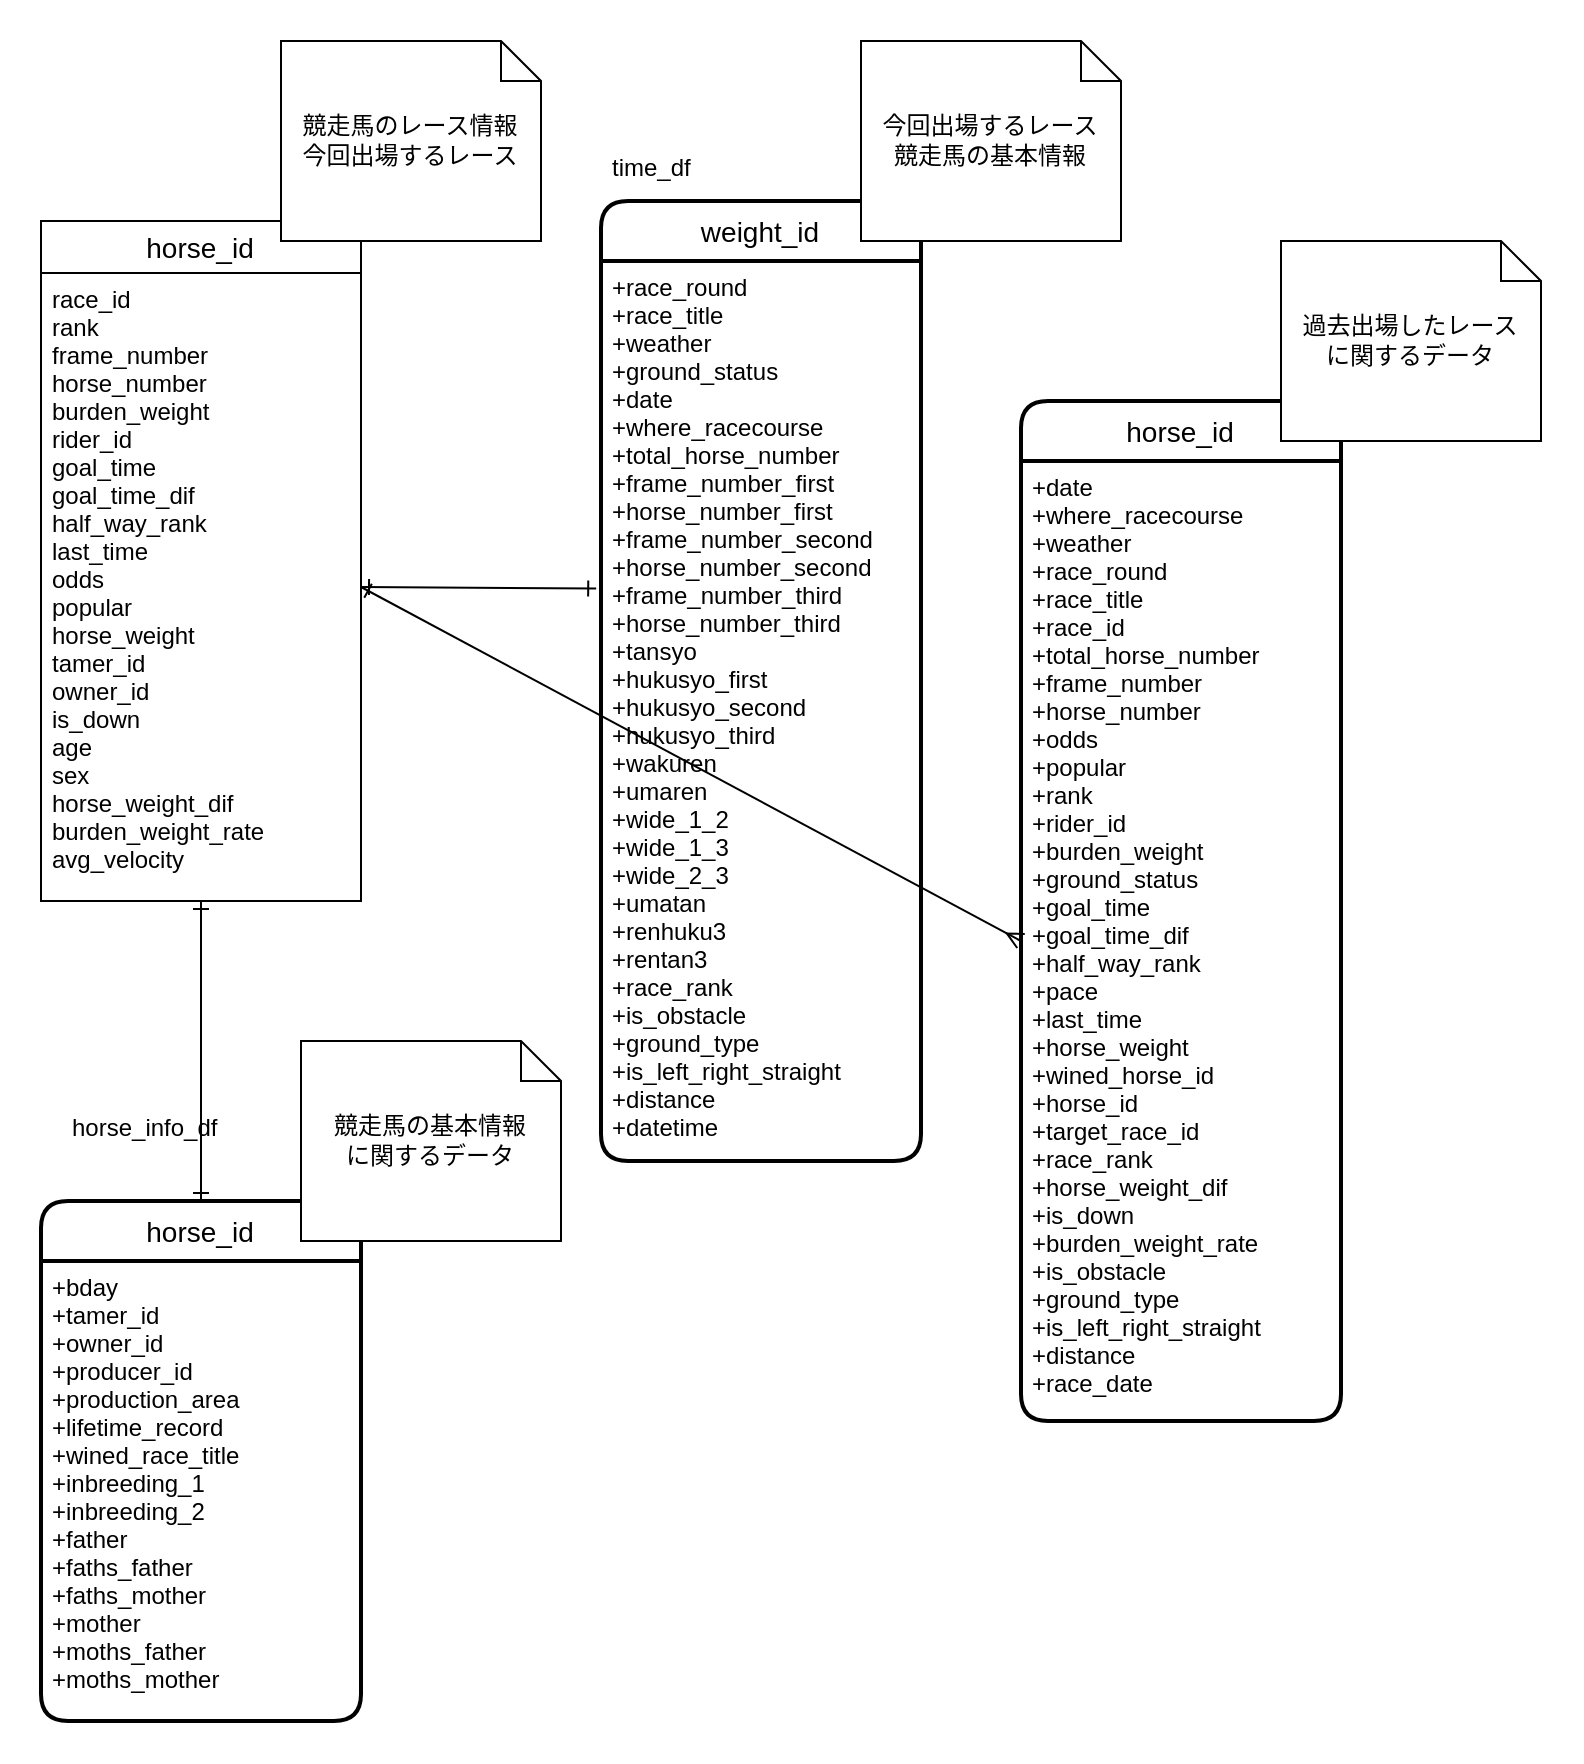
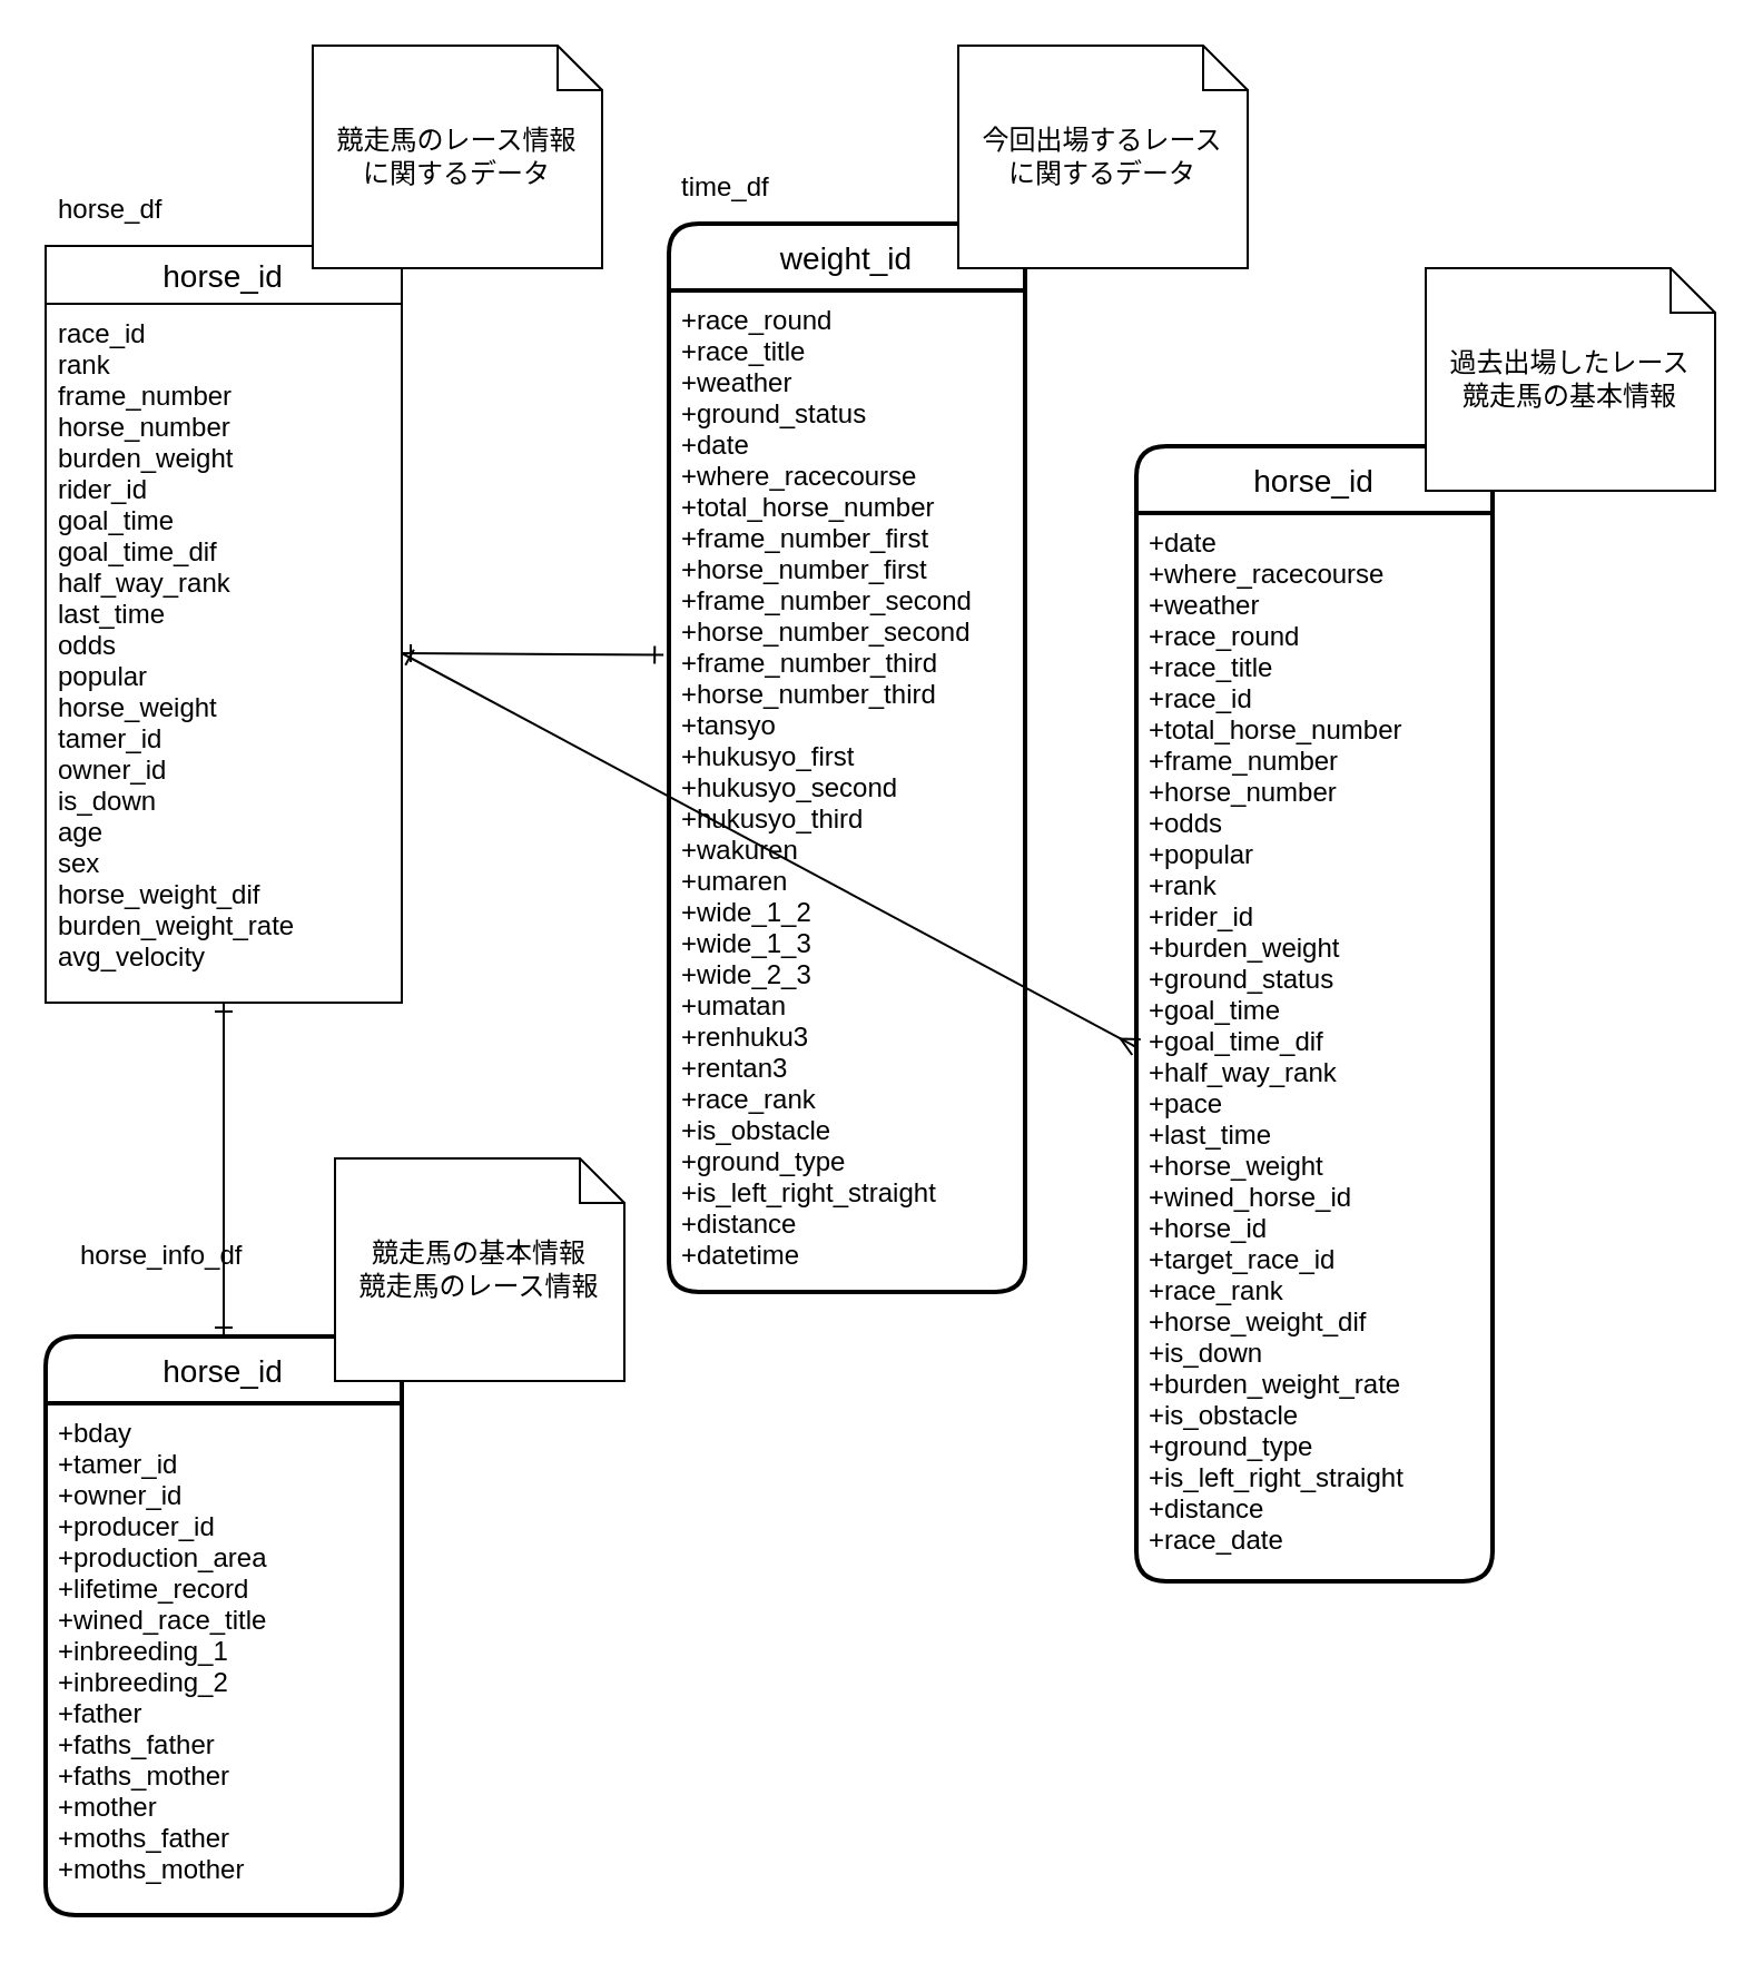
  <mxCell id="0" />
  <mxCell id="1" parent="0" />
  <mxCell id="2" value="horse_id" style="swimlane;childLayout=stackLayout;horizontal=1;startSize=30;horizontalStack=0;rounded=1;fontSize=14;fontStyle=0;strokeWidth=2;resizeParent=0;resizeLast=1;shadow=0;dashed=0;align=center;" vertex="1" parent="1"><mxGeometry x="20" y="600" width="160" height="260" as="geometry"><mxRectangle x="90" y="590" width="90" height="30" as="alternateBounds" /></mxGeometry></mxCell>
  <mxCell id="3" value="+bday&#10;+tamer_id&#10;+owner_id&#10;+producer_id&#10;+production_area&#10;+lifetime_record&#10;+wined_race_title&#10;+inbreeding_1&#10;+inbreeding_2&#10;+father&#10;+faths_father&#10;+faths_mother&#10;+mother&#10;+moths_father&#10;+moths_mother" style="align=left;strokeColor=none;fillColor=none;spacingLeft=4;fontSize=12;verticalAlign=top;resizable=0;rotatable=0;part=1;" vertex="1" parent="2"><mxGeometry y="30" width="160" height="230" as="geometry" /></mxCell>
  <mxCell id="4" value="horse_info_df" style="text;strokeColor=none;fillColor=none;spacingLeft=4;spacingRight=4;overflow=hidden;rotatable=0;points=[[0,0.5],[1,0.5]];portConstraint=eastwest;fontSize=12;" vertex="1" parent="1"><mxGeometry x="30" y="550" width="90" height="30" as="geometry" /></mxCell>
- <mxCell id="5" value="競走馬の基本情報&lt;br&gt;に関するデータ" style="shape=note;size=20;whiteSpace=wrap;html=1;" vertex="1" parent="1"><mxGeometry x="150" y="520" width="130" height="100" as="geometry" /></mxCell>
+ <mxCell id="5" value="競走馬の基本情報&lt;br&gt;競走馬のレース情報" style="shape=note;size=20;whiteSpace=wrap;html=1;" vertex="1" parent="1"><mxGeometry x="150" y="520" width="130" height="100" as="geometry" /></mxCell>
  <mxCell id="6" value="weight_id" style="swimlane;childLayout=stackLayout;horizontal=1;startSize=30;horizontalStack=0;rounded=1;fontSize=14;fontStyle=0;strokeWidth=2;resizeParent=0;resizeLast=1;shadow=0;dashed=0;align=center;" vertex="1" parent="1"><mxGeometry x="300" y="100" width="160" height="480" as="geometry"><mxRectangle x="370" y="90" width="90" height="30" as="alternateBounds" /></mxGeometry></mxCell>
  <mxCell id="7" value="+race_round&#09;&#10;+race_title&#10;+weather&#09;&#10;+ground_status&#09;&#10;+date&#09;&#10;+where_racecourse&#10;+total_horse_number&#10;+frame_number_first&#10;+horse_number_first&#10;+frame_number_second&#10;+horse_number_second&#10;+frame_number_third&#10;+horse_number_third&#10;+tansyo&#10;+hukusyo_first&#10;+hukusyo_second&#10;+hukusyo_third&#10;+wakuren&#10;+umaren&#10;+wide_1_2&#10;+wide_1_3&#10;+wide_2_3&#10;+umatan&#10;+renhuku3&#10;+rentan3&#10;+race_rank&#10;+is_obstacle&#10;+ground_type&#10;+is_left_right_straight&#10;+distance&#10;+datetime" style="align=left;strokeColor=none;fillColor=none;spacingLeft=4;fontSize=12;verticalAlign=top;resizable=0;rotatable=0;part=1;" vertex="1" parent="6"><mxGeometry y="30" width="160" height="450" as="geometry" /></mxCell>
  <mxCell id="8" value="time_df" style="text;strokeColor=none;fillColor=none;spacingLeft=4;spacingRight=4;overflow=hidden;rotatable=0;points=[[0,0.5],[1,0.5]];portConstraint=eastwest;fontSize=12;" vertex="1" parent="1"><mxGeometry x="300" y="70" width="60" height="30" as="geometry" /></mxCell>
- <mxCell id="9" value="今回出場するレース&lt;br&gt;競走馬の基本情報" style="shape=note;size=20;whiteSpace=wrap;html=1;" vertex="1" parent="1"><mxGeometry x="430" y="20" width="130" height="100" as="geometry" /></mxCell>
+ <mxCell id="9" value="今回出場するレース&lt;br&gt;に関するデータ" style="shape=note;size=20;whiteSpace=wrap;html=1;" vertex="1" parent="1"><mxGeometry x="430" y="20" width="130" height="100" as="geometry" /></mxCell>
  <mxCell id="10" value="horse_id" style="swimlane;childLayout=stackLayout;horizontal=1;startSize=30;horizontalStack=0;rounded=1;fontSize=14;fontStyle=0;strokeWidth=2;resizeParent=0;resizeLast=1;shadow=0;dashed=0;align=center;" vertex="1" parent="1"><mxGeometry x="510" y="200" width="160" height="510" as="geometry"><mxRectangle x="580" y="190" width="90" height="30" as="alternateBounds" /></mxGeometry></mxCell>
  <mxCell id="11" value="+date&#10;+where_racecourse&#10;+weather&#10;+race_round&#10;+race_title&#10;+race_id&#10;+total_horse_number&#10;+frame_number&#10;+horse_number&#10;+odds&#10;+popular&#10;+rank&#10;+rider_id&#10;+burden_weight&#10;+ground_status&#10;+goal_time&#10;+goal_time_dif&#10;+half_way_rank&#10;+pace&#10;+last_time&#10;+horse_weight&#10;+wined_horse_id&#10;+horse_id&#10;+target_race_id&#10;+race_rank&#10;+horse_weight_dif&#10;+is_down&#10;+burden_weight_rate&#10;+is_obstacle&#10;+ground_type&#10;+is_left_right_straight&#10;+distance&#10;+race_date" style="align=left;strokeColor=none;fillColor=none;spacingLeft=4;fontSize=12;verticalAlign=top;resizable=0;rotatable=0;part=1;" vertex="1" parent="10"><mxGeometry y="30" width="160" height="480" as="geometry" /></mxCell>
- <mxCell id="12" value="過去出場したレース&lt;br&gt;に関するデータ" style="shape=note;size=20;whiteSpace=wrap;html=1;" vertex="1" parent="1"><mxGeometry x="640" y="120" width="130" height="100" as="geometry" /></mxCell>
+ <mxCell id="12" value="過去出場したレース&lt;br&gt;競走馬の基本情報" style="shape=note;size=20;whiteSpace=wrap;html=1;" vertex="1" parent="1"><mxGeometry x="640" y="120" width="130" height="100" as="geometry" /></mxCell>
  <mxCell id="13" style="edgeStyle=none;html=1;endArrow=ERone;endFill=0;startArrow=ERone;startFill=0;" edge="1" parent="1" source="14" target="2"><mxGeometry relative="1" as="geometry" /></mxCell>
  <mxCell id="14" value="horse_id" style="swimlane;fontStyle=0;childLayout=stackLayout;horizontal=1;startSize=26;horizontalStack=0;resizeParent=1;resizeParentMax=0;resizeLast=0;collapsible=1;marginBottom=0;align=center;fontSize=14;" vertex="1" parent="1"><mxGeometry x="20" y="110" width="160" height="340" as="geometry"><mxRectangle x="90" y="100" width="90" height="30" as="alternateBounds" /></mxGeometry></mxCell>
  <mxCell id="15" value="race_id&#10;rank&#10;frame_number&#10;horse_number&#10;burden_weight&#10;rider_id&#10;goal_time&#10;goal_time_dif&#10;half_way_rank&#10;last_time&#10;odds&#10;popular&#10;horse_weight&#10;tamer_id&#10;owner_id&#10;is_down&#10;age&#10;sex&#10;horse_weight_dif&#10;burden_weight_rate&#10;avg_velocity" style="text;strokeColor=none;fillColor=none;spacingLeft=4;spacingRight=4;overflow=hidden;rotatable=0;points=[[0,0.5],[1,0.5]];portConstraint=eastwest;fontSize=12;" vertex="1" parent="14"><mxGeometry y="26" width="160" height="314" as="geometry" /></mxCell>
+ <mxCell id="16" value="horse_df" style="text;strokeColor=none;fillColor=none;spacingLeft=4;spacingRight=4;overflow=hidden;rotatable=0;points=[[0,0.5],[1,0.5]];portConstraint=eastwest;fontSize=12;" vertex="1" parent="1"><mxGeometry x="20" y="80" width="60" height="30" as="geometry" /></mxCell>
  <mxCell id="17" style="edgeStyle=none;html=1;exitX=1;exitY=0.5;exitDx=0;exitDy=0;entryX=-0.015;entryY=0.364;entryDx=0;entryDy=0;entryPerimeter=0;endArrow=ERone;endFill=0;startArrow=ERone;startFill=0;" edge="1" parent="1" source="15" target="7"><mxGeometry relative="1" as="geometry" /></mxCell>
  <mxCell id="18" style="edgeStyle=none;html=1;endArrow=ERmany;endFill=0;exitX=1;exitY=0.5;exitDx=0;exitDy=0;entryX=0;entryY=0.5;entryDx=0;entryDy=0;startArrow=ERone;startFill=0;" edge="1" parent="1" source="15" target="11"><mxGeometry relative="1" as="geometry" /></mxCell>
- <mxCell id="19" value="競走馬のレース情報&lt;br&gt;今回出場するレース" style="shape=note;size=20;whiteSpace=wrap;html=1;" vertex="1" parent="1"><mxGeometry x="140" y="20" width="130" height="100" as="geometry" /></mxCell>
+ <mxCell id="19" value="競走馬のレース情報&lt;br&gt;に関するデータ" style="shape=note;size=20;whiteSpace=wrap;html=1;" vertex="1" parent="1"><mxGeometry x="140" y="20" width="130" height="100" as="geometry" /></mxCell>
